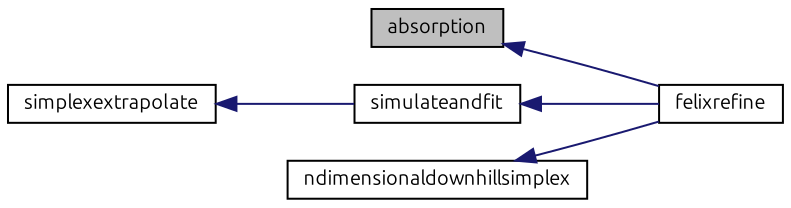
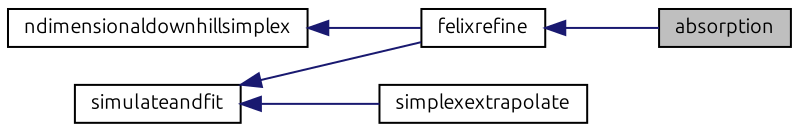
  digraph {
    fontname=Ubuntu
    rankdir=LR
    node [color=black fillcolor=white fontname=Ubuntu fontsize=10 shape=record style=filled]
    edge [color=midnightblue dir=back fontname=Ubuntu fontsize=10 labelfontname=Helvetica labelfontsize=10 style=solid]
    n1 [fillcolor=grey75 fontcolor=black height=0.2 label=absorption width=0.4]
    n2 [height=0.2 label=felixrefine width=0.4]
    n3 [height=0.2 label=simulateandfit width=0.4]
    n4 [height=0.2 label=simplexextrapolate width=0.4]
    n5 [height=0.2 label=ndimensionaldownhillsimplex width=0.4]
-   n1 -> n2
+   n2 -> n1
    n3 -> n2
-   n4 -> n3
+   n3 -> n4
    n5 -> n2
  }
